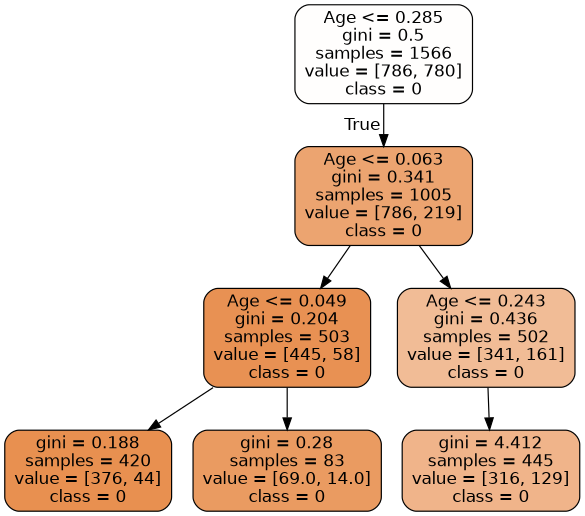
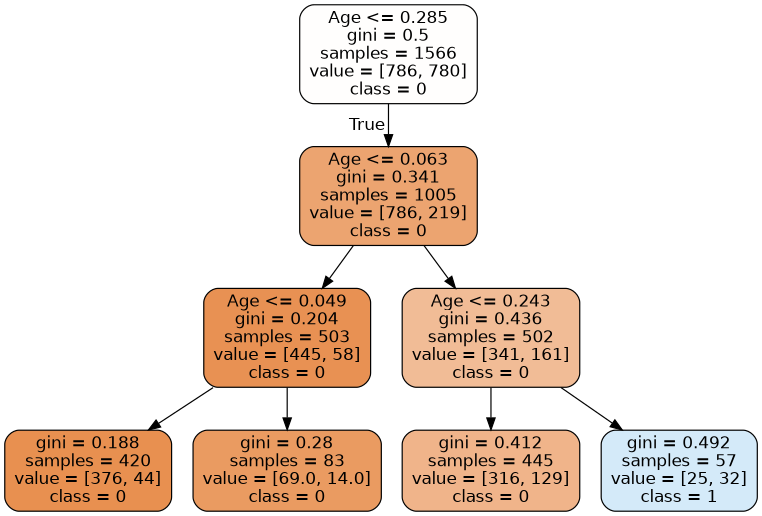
  digraph {
    node [color=black fontname=helvetica shape=box style="filled, rounded"]
    edge [fontname=helvetica]
    n1 [fillcolor="#fffefd" label="Age <= 0.285\ngini = 0.5\nsamples = 1566\nvalue = [786, 780]\nclass = 0"]
    n2 [fillcolor="#eca470" label="Age <= 0.063\ngini = 0.341\nsamples = 1005\nvalue = [786, 219]\nclass = 0"]
    n3 [fillcolor="#e89153" label="Age <= 0.049\ngini = 0.204\nsamples = 503\nvalue = [445, 58]\nclass = 0"]
    n4 [fillcolor="#f1bc96" label="Age <= 0.243\ngini = 0.436\nsamples = 502\nvalue = [341, 161]\nclass = 0"]
    n5 [fillcolor="#e89050" label="gini = 0.188\nsamples = 420\nvalue = [376, 44]\nclass = 0"]
    n6 [fillcolor="#ea9b61" label="gini = 0.28\nsamples = 83\nvalue = [69.0, 14.0]\nclass = 0"]
-   n7 [fillcolor="#f0b48a" label="gini = 4.412\nsamples = 445\nvalue = [316, 129]\nclass = 0"]
+   n7 [fillcolor="#f0b48a" label="gini = 0.412\nsamples = 445\nvalue = [316, 129]\nclass = 0"]
+   n8 [fillcolor="#d4eaf9" label="gini = 0.492\nsamples = 57\nvalue = [25, 32]\nclass = 1"]
    n1 -> n2 [headlabel=True labelangle=45 labeldistance=2.5]
    n2 -> n3
    n2 -> n4
    n3 -> n5
    n3 -> n6
    n4 -> n7
+   n4 -> n8
  }
